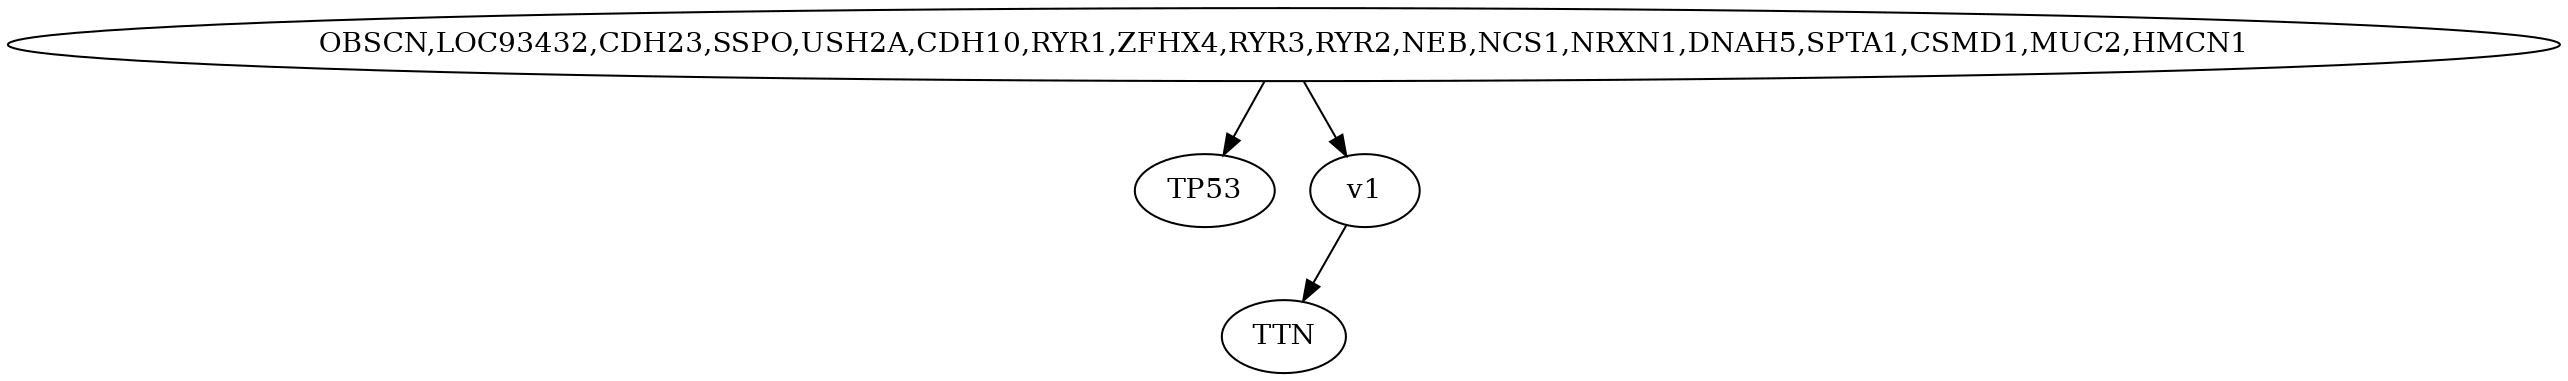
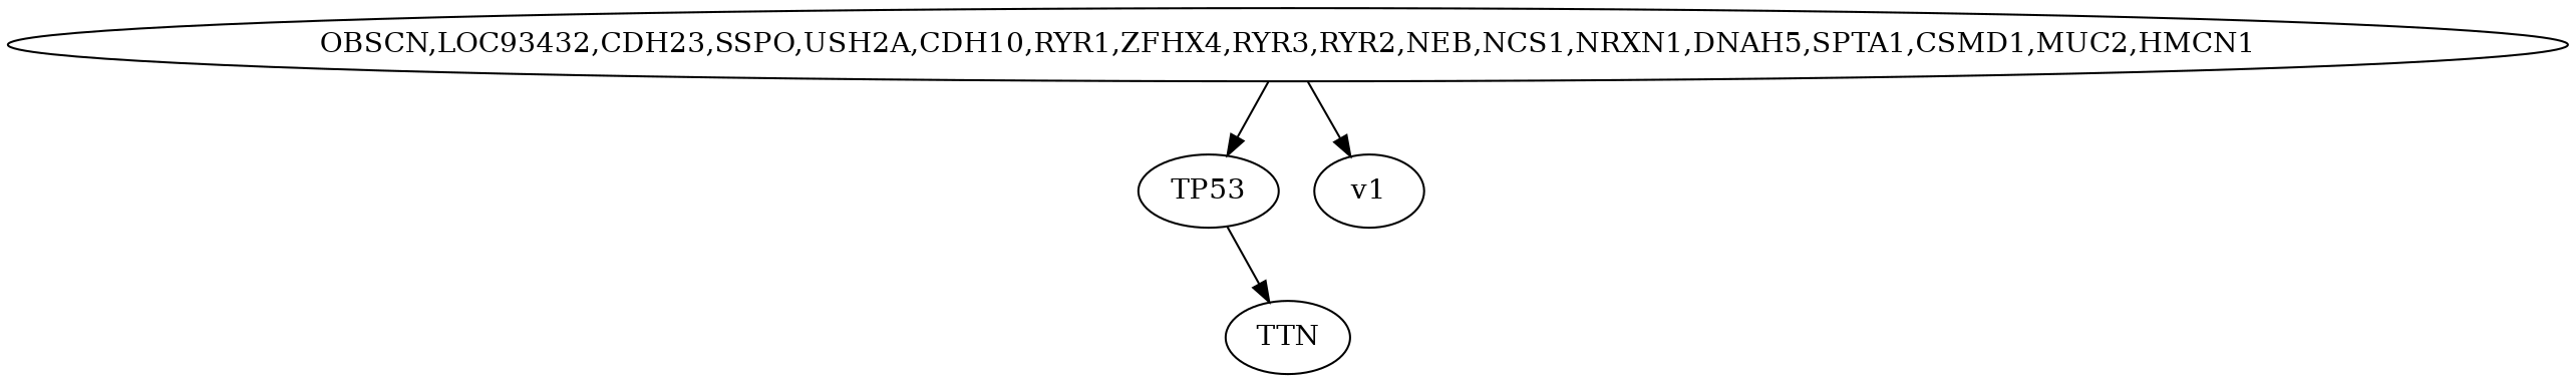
  digraph {
    n1 [label=TP53]
    n2 [label=TTN]
    n3 [label="OBSCN,LOC93432,CDH23,SSPO,USH2A,CDH10,RYR1,ZFHX4,RYR3,RYR2,NEB,NCS1,NRXN1,DNAH5,SPTA1,CSMD1,MUC2,HMCN1"]
    n4 [label=v1]
-   n4 -> n2
+   n1 -> n2
    n3 -> n1
    n3 -> n4
  }
